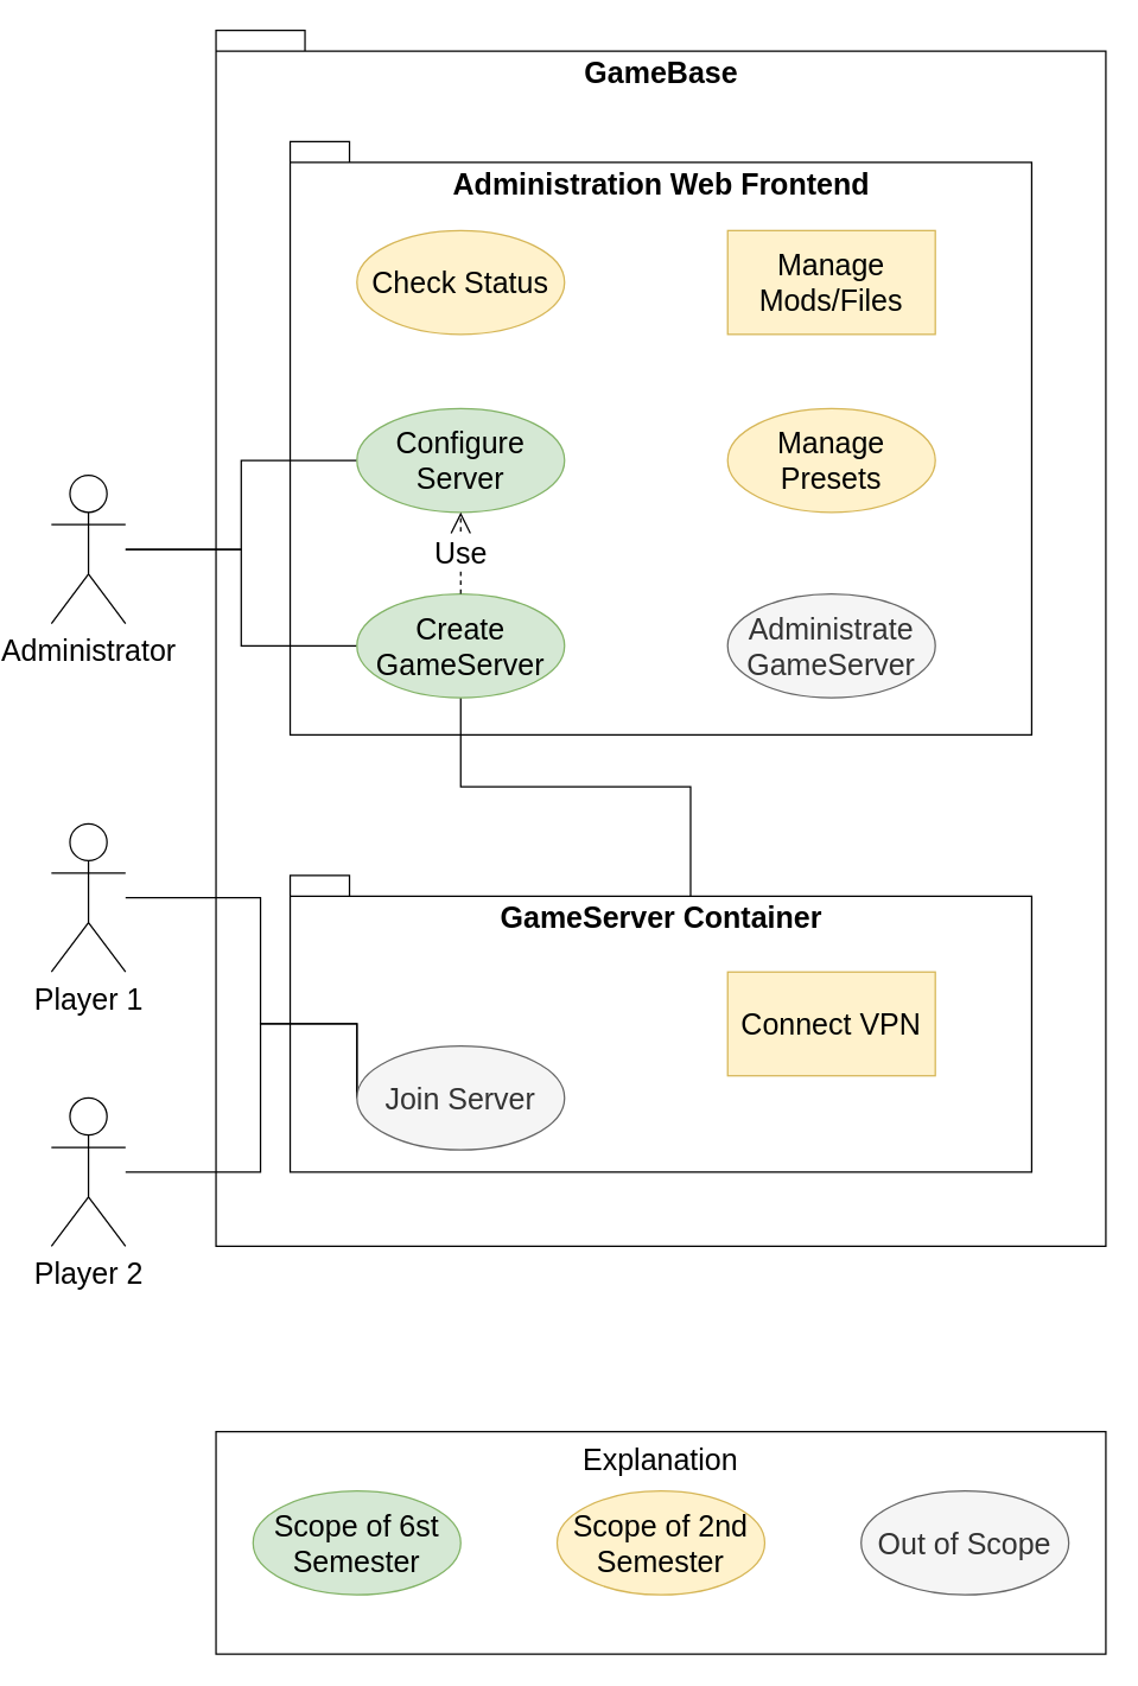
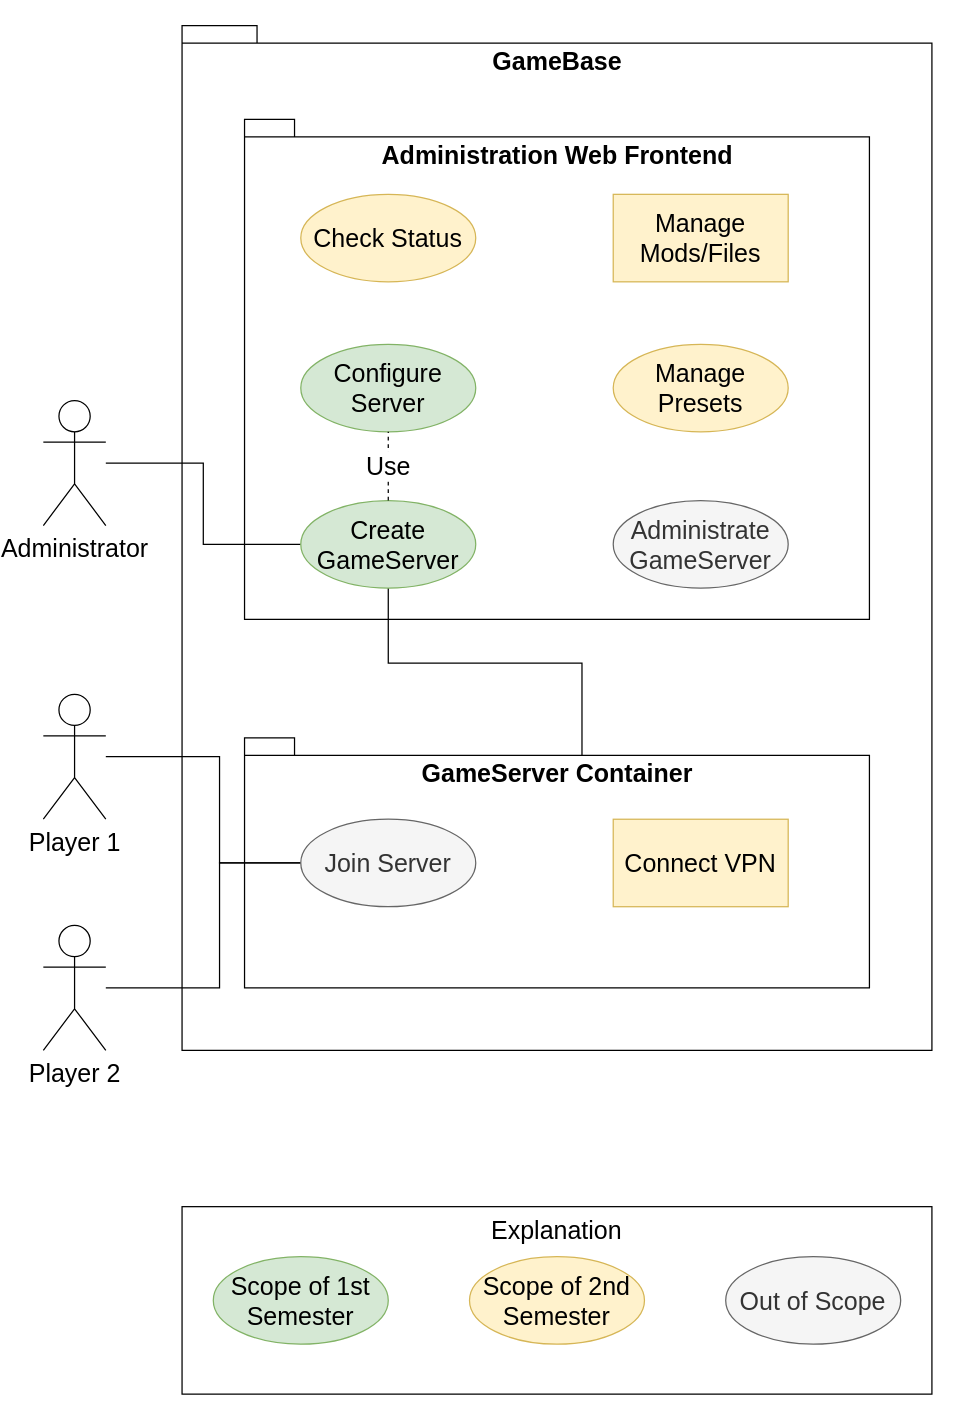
  <mxCell id="0" />
  <mxCell id="1" parent="0" />
  <mxCell id="2" value="GameBase" style="shape=folder;fontStyle=1;spacingTop=10;tabWidth=40;tabHeight=14;tabPosition=left;html=1;horizontal=1;verticalAlign=top;fontSize=20;" parent="1" vertex="1"><mxGeometry x="131" y="20" width="600" height="820" as="geometry" /></mxCell>
  <mxCell id="3" value="GameServer Container" style="shape=folder;fontStyle=1;spacingTop=10;tabWidth=40;tabHeight=14;tabPosition=left;html=1;horizontal=1;verticalAlign=top;fontSize=20;" parent="1" vertex="1"><mxGeometry x="181" y="590" width="500" height="200" as="geometry" /></mxCell>
  <mxCell id="4" value="Administration Web Frontend" style="shape=folder;fontStyle=1;spacingTop=10;tabWidth=40;tabHeight=14;tabPosition=left;html=1;horizontal=1;verticalAlign=top;fontSize=20;" parent="1" vertex="1"><mxGeometry x="181" y="95" width="500" height="400" as="geometry" /></mxCell>
  <mxCell id="5" value="" style="edgeStyle=orthogonalEdgeStyle;rounded=0;orthogonalLoop=1;jettySize=auto;html=1;endArrow=none;endFill=0;entryX=0;entryY=0.5;entryDx=0;entryDy=0;" parent="1" source="7" target="14" edge="1"><mxGeometry relative="1" as="geometry" /></mxCell>
- <mxCell id="6" style="edgeStyle=orthogonalEdgeStyle;rounded=0;orthogonalLoop=1;jettySize=auto;html=1;entryX=0;entryY=0.5;entryDx=0;entryDy=0;endArrow=none;endFill=0;" parent="1" source="7" target="15" edge="1"><mxGeometry relative="1" as="geometry" /></mxCell>
  <mxCell id="7" value="&lt;font style=&quot;font-size: 20px&quot;&gt;Administrator&lt;/font&gt;" style="shape=umlActor;verticalLabelPosition=bottom;labelBackgroundColor=#ffffff;verticalAlign=top;html=1;align=center;" parent="1" vertex="1"><mxGeometry x="20" y="320" width="50" height="100" as="geometry" /></mxCell>
  <mxCell id="8" style="edgeStyle=orthogonalEdgeStyle;rounded=0;orthogonalLoop=1;jettySize=auto;html=1;entryX=0;entryY=0.5;entryDx=0;entryDy=0;endArrow=none;endFill=0;fontSize=20;" parent="1" source="9" target="12" edge="1"><mxGeometry relative="1" as="geometry"><mxPoint x="226" y="445.643" as="targetPoint" /><Array as="points"><mxPoint x="161" y="605" /><mxPoint x="161" y="690" /></Array></mxGeometry></mxCell>
  <mxCell id="9" value="&lt;font style=&quot;font-size: 20px&quot;&gt;Player 1&lt;/font&gt;" style="shape=umlActor;verticalLabelPosition=bottom;labelBackgroundColor=#ffffff;verticalAlign=top;html=1;" parent="1" vertex="1"><mxGeometry x="20" y="555" width="50" height="100" as="geometry" /></mxCell>
  <mxCell id="10" style="edgeStyle=orthogonalEdgeStyle;rounded=0;orthogonalLoop=1;jettySize=auto;html=1;entryX=0;entryY=0.5;entryDx=0;entryDy=0;endArrow=none;endFill=0;" parent="1" source="11" target="12" edge="1"><mxGeometry relative="1" as="geometry"><Array as="points"><mxPoint x="161" y="790" /><mxPoint x="161" y="690" /></Array></mxGeometry></mxCell>
  <mxCell id="11" value="&lt;font style=&quot;font-size: 20px&quot;&gt;Player 2&lt;/font&gt;" style="shape=umlActor;verticalLabelPosition=bottom;labelBackgroundColor=#ffffff;verticalAlign=top;html=1;" parent="1" vertex="1"><mxGeometry x="20" y="740" width="50" height="100" as="geometry" /></mxCell>
- <mxCell id="12" value="&lt;div&gt;Join Server&lt;/div&gt;" style="ellipse;whiteSpace=wrap;html=1;fontSize=20;fillColor=#f5f5f5;strokeColor=#666666;fontColor=#333333;" parent="1" vertex="1"><mxGeometry x="226" y="705" width="140" height="70" as="geometry" /></mxCell>
+ <mxCell id="12" value="&lt;div&gt;Join Server&lt;/div&gt;" style="ellipse;whiteSpace=wrap;html=1;fontSize=20;fillColor=#f5f5f5;strokeColor=#666666;fontColor=#333333;" parent="1" vertex="1"><mxGeometry x="226" y="655" width="140" height="70" as="geometry" /></mxCell>
  <mxCell id="13" style="edgeStyle=orthogonalEdgeStyle;rounded=0;orthogonalLoop=1;jettySize=auto;html=1;exitX=0.5;exitY=1;exitDx=0;exitDy=0;entryX=0;entryY=0;entryDx=270;entryDy=14;entryPerimeter=0;endArrow=none;endFill=0;" parent="1" source="14" target="3" edge="1"><mxGeometry relative="1" as="geometry" /></mxCell>
  <mxCell id="14" value="Create GameServer" style="ellipse;whiteSpace=wrap;html=1;fontSize=20;fillColor=#d5e8d4;strokeColor=#82b366;" parent="1" vertex="1"><mxGeometry x="226" y="400" width="140" height="70" as="geometry" /></mxCell>
  <mxCell id="15" value="Configure Server" style="ellipse;whiteSpace=wrap;html=1;fontSize=20;fillColor=#d5e8d4;strokeColor=#82b366;" parent="1" vertex="1"><mxGeometry x="226" y="275" width="140" height="70" as="geometry" /></mxCell>
  <mxCell id="16" value="Manage Presets" style="ellipse;whiteSpace=wrap;html=1;fontSize=20;align=center;fillColor=#fff2cc;strokeColor=#d6b656;" parent="1" vertex="1"><mxGeometry x="476" y="275" width="140" height="70" as="geometry" /></mxCell>
  <mxCell id="17" value="Manage Mods/Files" style="whiteSpace=wrap;html=1;fontSize=20;align=center;fillColor=#fff2cc;strokeColor=#d6b656;rounded=0;" parent="1" vertex="1"><mxGeometry x="476" y="155" width="140" height="70" as="geometry" /></mxCell>
  <mxCell id="18" value="&lt;div&gt;Check Status&lt;/div&gt;" style="ellipse;whiteSpace=wrap;html=1;fontSize=20;align=center;fillColor=#fff2cc;strokeColor=#d6b656;" parent="1" vertex="1"><mxGeometry x="226" y="155" width="140" height="70" as="geometry" /></mxCell>
- <mxCell id="19" value="Use" style="endArrow=open;endSize=12;dashed=1;html=1;fontSize=20;entryX=0.5;entryY=1;entryDx=0;entryDy=0;exitX=0.5;exitY=0;exitDx=0;exitDy=0;" parent="1" source="14" target="15" edge="1"><mxGeometry width="160" relative="1" as="geometry"><mxPoint x="-19" y="890" as="sourcePoint" /><mxPoint x="141" y="890" as="targetPoint" /></mxGeometry></mxCell>
+ <mxCell id="19" value="Use" style="endArrow=none;endSize=12;dashed=1;html=1;fontSize=20;entryX=0.5;entryY=1;entryDx=0;entryDy=0;exitX=0.5;exitY=0;exitDx=0;exitDy=0;" parent="1" source="14" target="15" edge="1"><mxGeometry width="160" relative="1" as="geometry"><mxPoint x="-19" y="890" as="sourcePoint" /><mxPoint x="141" y="890" as="targetPoint" /></mxGeometry></mxCell>
  <mxCell id="20" value="&lt;div&gt;Explanation&lt;/div&gt;" style="rounded=0;whiteSpace=wrap;html=1;fontSize=20;align=center;verticalAlign=top;" parent="1" vertex="1"><mxGeometry x="131" y="965" width="600" height="150" as="geometry" /></mxCell>
  <mxCell id="21" value="Out of Scope" style="ellipse;whiteSpace=wrap;html=1;fontSize=20;align=center;fillColor=#f5f5f5;strokeColor=#666666;fontColor=#333333;" parent="1" vertex="1"><mxGeometry x="566" y="1005" width="140" height="70" as="geometry" /></mxCell>
- <mxCell id="22" value="Scope of 6st Semester" style="ellipse;whiteSpace=wrap;html=1;fontSize=20;align=center;fillColor=#d5e8d4;strokeColor=#82b366;" parent="1" vertex="1"><mxGeometry x="156" y="1005" width="140" height="70" as="geometry" /></mxCell>
+ <mxCell id="22" value="Scope of 1st Semester" style="ellipse;whiteSpace=wrap;html=1;fontSize=20;align=center;fillColor=#d5e8d4;strokeColor=#82b366;" parent="1" vertex="1"><mxGeometry x="156" y="1005" width="140" height="70" as="geometry" /></mxCell>
  <mxCell id="23" value="Scope of 2nd Semester" style="ellipse;whiteSpace=wrap;html=1;fontSize=20;align=center;fillColor=#fff2cc;strokeColor=#d6b656;" parent="1" vertex="1"><mxGeometry x="361" y="1005" width="140" height="70" as="geometry" /></mxCell>
  <mxCell id="24" value="Administrate GameServer" style="ellipse;whiteSpace=wrap;html=1;fontSize=20;align=center;fillColor=#f5f5f5;strokeColor=#666666;fontColor=#333333;" parent="1" vertex="1"><mxGeometry x="476" y="400" width="140" height="70" as="geometry" /></mxCell>
  <mxCell id="25" value="&lt;div&gt;Connect VPN&lt;/div&gt;" style="whiteSpace=wrap;html=1;fontSize=20;align=center;fillColor=#fff2cc;strokeColor=#d6b656;rounded=0;" parent="1" vertex="1"><mxGeometry x="476" y="655" width="140" height="70" as="geometry" /></mxCell>
